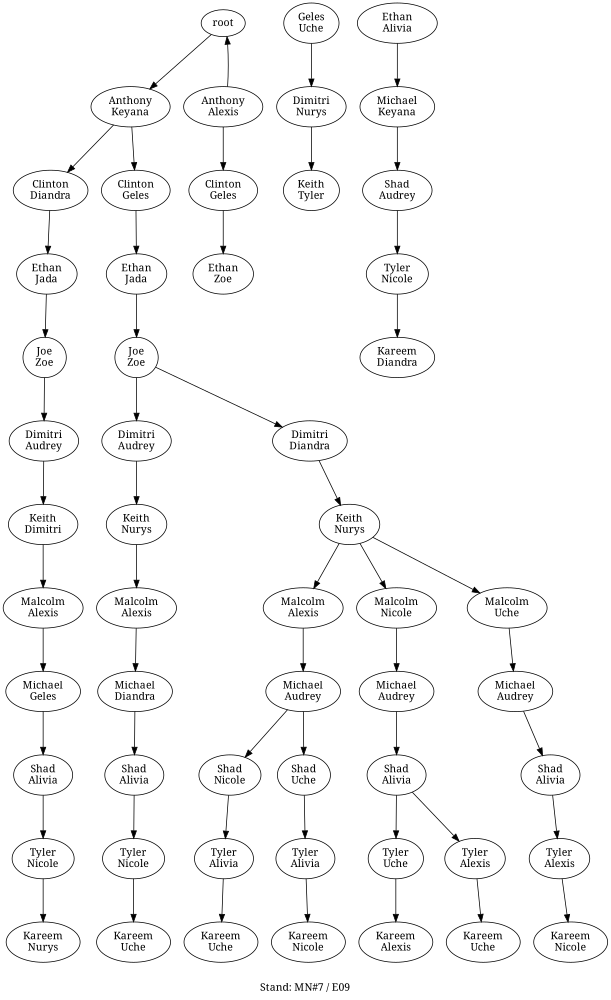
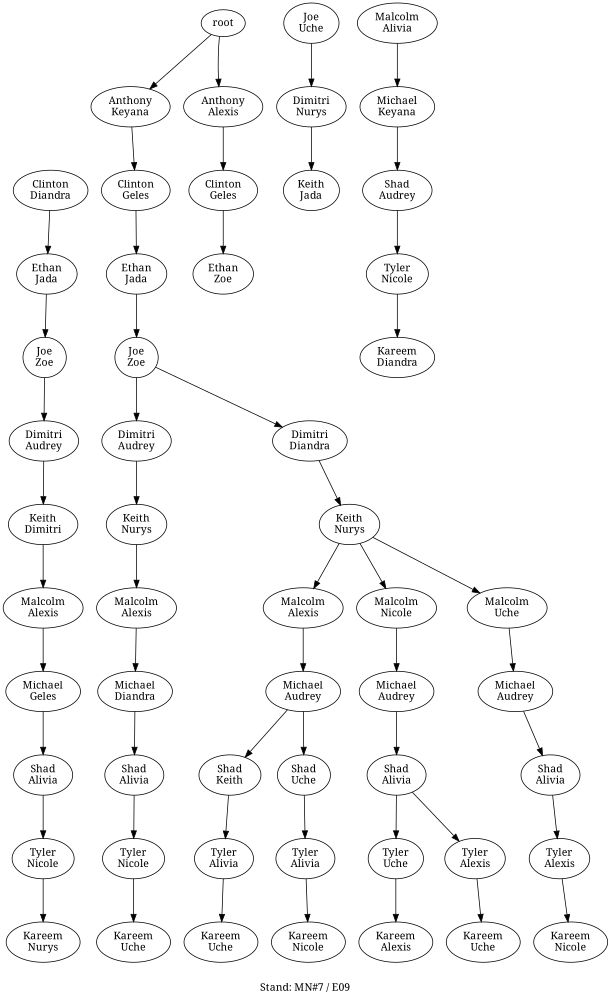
  digraph {
    fontname="Noto Serif"
    label="Stand: MN#7 / E09"
    labelloc=b
    ranksep=0.8
    node [fontname="Noto Serif"]
    edge [fontname="Noto Serif"]
    n1 [label="Anthony\nKeyana"]
    n2 [label="Clinton\nDiandra"]
    n3 [label="Clinton\nGeles"]
    n4 [label="Ethan\nJada"]
    n5 [label="Ethan\nJada"]
    root
    n7 [label="Anthony\nAlexis"]
    n8 [label="Clinton\nGeles"]
    n9 [label="Joe\nZoe"]
    n10 [label="Dimitri\nAudrey"]
    n11 [label="Keith\nDimitri"]
    n12 [label="Malcolm\nAlexis"]
    n13 [label="Michael\nGeles"]
    n14 [label="Shad\nAlivia"]
    n15 [label="Tyler\nNicole"]
    n16 [label="Kareem\nNurys"]
    n17 [label="Joe\nZoe"]
    n18 [label="Dimitri\nAudrey"]
    n19 [label="Dimitri\nDiandra"]
    n20 [label="Keith\nNurys"]
    n21 [label="Keith\nNurys"]
    n22 [label="Malcolm\nAlexis"]
    n23 [label="Michael\nDiandra"]
    n24 [label="Shad\nAlivia"]
    n25 [label="Tyler\nNicole"]
    n26 [label="Kareem\nUche"]
    n27 [label="Ethan\nZoe"]
-   n28 [label="Geles\nUche"]
+   n28 [label="Joe\nUche"]
    n29 [label="Dimitri\nNurys"]
-   n30 [label="Keith\nTyler"]
-   n31 [label="Ethan\nAlivia"]
+   n30 [label="Keith\nJada"]
+   n31 [label="Malcolm\nAlivia"]
    n32 [label="Michael\nKeyana"]
    n33 [label="Shad\nAudrey"]
    n34 [label="Tyler\nNicole"]
    n35 [label="Kareem\nDiandra"]
    n36 [label="Malcolm\nAlexis"]
    n37 [label="Malcolm\nNicole"]
    n38 [label="Malcolm\nUche"]
    n39 [label="Michael\nAudrey"]
    n40 [label="Michael\nAudrey"]
    n41 [label="Michael\nAudrey"]
-   n42 [label="Shad\nNicole"]
+   n42 [label="Shad\nKeith"]
    n43 [label="Shad\nUche"]
    n44 [label="Tyler\nAlivia"]
    n45 [label="Tyler\nAlivia"]
    n46 [label="Kareem\nUche"]
    n47 [label="Kareem\nNicole"]
    n48 [label="Shad\nAlivia"]
    n49 [label="Tyler\nUche"]
    n50 [label="Tyler\nAlexis"]
    n51 [label="Kareem\nAlexis"]
    n52 [label="Kareem\nUche"]
    n53 [label="Shad\nAlivia"]
    n54 [label="Tyler\nAlexis"]
    n55 [label="Kareem\nNicole"]
-   n1 -> n2
    n1 -> n3
    n2 -> n4
    n3 -> n5
    n4 -> n9
    n5 -> n17
    root -> n1
-   n7 -> root
+   root -> n7
    n7 -> n8
    n8 -> n27
    n9 -> n10
    n10 -> n11
    n11 -> n12
    n12 -> n13
    n13 -> n14
    n14 -> n15
    n15 -> n16
    n17 -> n18
    n17 -> n19
    n18 -> n20
    n19 -> n21
    n20 -> n22
    n21 -> n36
    n21 -> n37
    n21 -> n38
    n22 -> n23
    n23 -> n24
    n24 -> n25
    n25 -> n26
    n28 -> n29
    n29 -> n30
    n31 -> n32
    n32 -> n33
    n33 -> n34
    n34 -> n35
    n36 -> n39
    n37 -> n40
    n38 -> n41
    n39 -> n42
    n39 -> n43
    n40 -> n48
    n41 -> n53
    n42 -> n44
    n43 -> n45
    n44 -> n46
    n45 -> n47
    n48 -> n49
    n48 -> n50
    n49 -> n51
    n50 -> n52
    n53 -> n54
    n54 -> n55
  }
